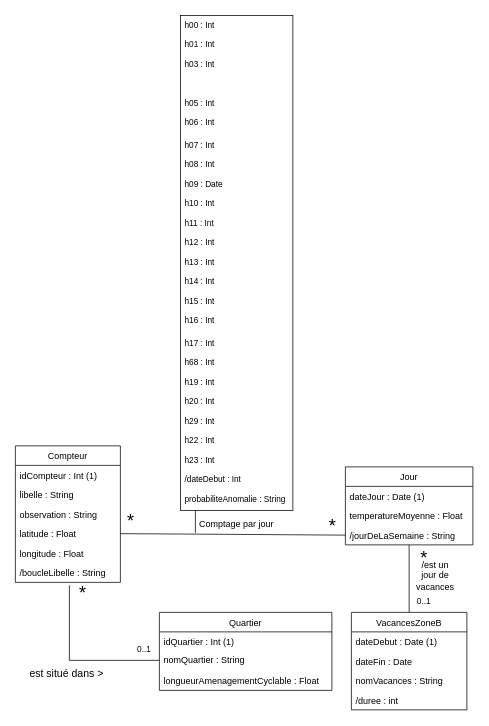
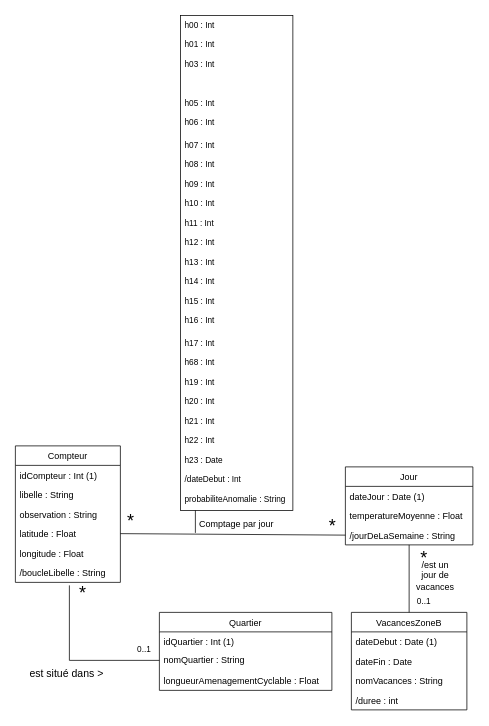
  <mxCell id="0" />
  <mxCell id="1" parent="0" />
  <mxCell id="2" value="Compteur" style="swimlane;fontStyle=0;childLayout=stackLayout;horizontal=1;startSize=26;fillColor=none;horizontalStack=0;resizeParent=1;resizeParentMax=0;resizeLast=0;collapsible=1;marginBottom=0;" vertex="1" parent="1"><mxGeometry x="20" y="594" width="140" height="182" as="geometry" /></mxCell>
  <mxCell id="3" value="idCompteur : Int (1)" style="text;strokeColor=none;fillColor=none;align=left;verticalAlign=top;spacingLeft=4;spacingRight=4;overflow=hidden;rotatable=0;points=[[0,0.5],[1,0.5]];portConstraint=eastwest;" vertex="1" parent="2"><mxGeometry y="26" width="140" height="26" as="geometry" /></mxCell>
  <mxCell id="4" value="libelle : String" style="text;strokeColor=none;fillColor=none;align=left;verticalAlign=top;spacingLeft=4;spacingRight=4;overflow=hidden;rotatable=0;points=[[0,0.5],[1,0.5]];portConstraint=eastwest;" vertex="1" parent="2"><mxGeometry y="52" width="140" height="26" as="geometry" /></mxCell>
  <mxCell id="5" value="observation : String" style="text;strokeColor=none;fillColor=none;align=left;verticalAlign=top;spacingLeft=4;spacingRight=4;overflow=hidden;rotatable=0;points=[[0,0.5],[1,0.5]];portConstraint=eastwest;" vertex="1" parent="2"><mxGeometry y="78" width="140" height="26" as="geometry" /></mxCell>
  <mxCell id="6" value="latitude : Float" style="text;strokeColor=none;fillColor=none;align=left;verticalAlign=top;spacingLeft=4;spacingRight=4;overflow=hidden;rotatable=0;points=[[0,0.5],[1,0.5]];portConstraint=eastwest;" vertex="1" parent="2"><mxGeometry y="104" width="140" height="26" as="geometry" /></mxCell>
  <mxCell id="7" value="longitude : Float" style="text;strokeColor=none;fillColor=none;align=left;verticalAlign=top;spacingLeft=4;spacingRight=4;overflow=hidden;rotatable=0;points=[[0,0.5],[1,0.5]];portConstraint=eastwest;" vertex="1" parent="2"><mxGeometry y="130" width="140" height="26" as="geometry" /></mxCell>
  <mxCell id="8" value="/boucleLibelle : String" style="text;strokeColor=none;fillColor=none;align=left;verticalAlign=top;spacingLeft=4;spacingRight=4;overflow=hidden;rotatable=0;points=[[0,0.5],[1,0.5]];portConstraint=eastwest;" vertex="1" parent="2"><mxGeometry y="156" width="140" height="26" as="geometry" /></mxCell>
  <mxCell id="9" value="Jour" style="swimlane;fontStyle=0;childLayout=stackLayout;horizontal=1;startSize=26;fillColor=none;horizontalStack=0;resizeParent=1;resizeParentMax=0;resizeLast=0;collapsible=1;marginBottom=0;" vertex="1" parent="1"><mxGeometry x="460" y="622" width="170" height="104" as="geometry" /></mxCell>
  <mxCell id="10" value="dateJour : Date (1)" style="text;strokeColor=none;fillColor=none;align=left;verticalAlign=top;spacingLeft=4;spacingRight=4;overflow=hidden;rotatable=0;points=[[0,0.5],[1,0.5]];portConstraint=eastwest;" vertex="1" parent="9"><mxGeometry y="26" width="170" height="26" as="geometry" /></mxCell>
  <mxCell id="11" value="temperatureMoyenne : Float" style="text;strokeColor=none;fillColor=none;align=left;verticalAlign=top;spacingLeft=4;spacingRight=4;overflow=hidden;rotatable=0;points=[[0,0.5],[1,0.5]];portConstraint=eastwest;" vertex="1" parent="9"><mxGeometry y="52" width="170" height="26" as="geometry" /></mxCell>
  <mxCell id="12" value="/jourDeLaSemaine : String" style="text;strokeColor=none;fillColor=none;align=left;verticalAlign=top;spacingLeft=4;spacingRight=4;overflow=hidden;rotatable=0;points=[[0,0.5],[1,0.5]];portConstraint=eastwest;" vertex="1" parent="9"><mxGeometry y="78" width="170" height="26" as="geometry" /></mxCell>
  <mxCell id="13" value="Quartier" style="swimlane;fontStyle=0;childLayout=stackLayout;horizontal=1;startSize=26;fillColor=none;horizontalStack=0;resizeParent=1;resizeParentMax=0;resizeLast=0;collapsible=1;marginBottom=0;" vertex="1" parent="1"><mxGeometry x="212" y="816" width="230" height="104" as="geometry" /></mxCell>
  <mxCell id="14" value="idQuartier : Int (1)" style="text;strokeColor=none;fillColor=none;align=left;verticalAlign=top;spacingLeft=4;spacingRight=4;overflow=hidden;rotatable=0;points=[[0,0.5],[1,0.5]];portConstraint=eastwest;" vertex="1" parent="13"><mxGeometry y="26" width="230" height="24" as="geometry" /></mxCell>
  <mxCell id="15" value="nomQuartier : String" style="text;strokeColor=none;fillColor=none;align=left;verticalAlign=top;spacingLeft=4;spacingRight=4;overflow=hidden;rotatable=0;points=[[0,0.5],[1,0.5]];portConstraint=eastwest;" vertex="1" parent="13"><mxGeometry y="50" width="230" height="28" as="geometry" /></mxCell>
  <mxCell id="16" value="longueurAmenagementCyclable : Float" style="text;strokeColor=none;fillColor=none;align=left;verticalAlign=top;spacingLeft=4;spacingRight=4;overflow=hidden;rotatable=0;points=[[0,0.5],[1,0.5]];portConstraint=eastwest;" vertex="1" parent="13"><mxGeometry y="78" width="230" height="26" as="geometry" /></mxCell>
  <mxCell id="17" value="" style="endArrow=none;html=1;rounded=0;labelBackgroundColor=default;strokeColor=default;fontFamily=Helvetica;fontSize=11;fontColor=default;shape=connector;exitX=0;exitY=0.5;exitDx=0;exitDy=0;" edge="1" parent="1" source="15"><mxGeometry width="50" height="50" relative="1" as="geometry"><mxPoint x="65" y="944" as="sourcePoint" /><mxPoint x="92" y="780" as="targetPoint" /><Array as="points"><mxPoint x="92" y="880" /></Array></mxGeometry></mxCell>
  <mxCell id="18" value="" style="endArrow=none;html=1;rounded=0;labelBackgroundColor=default;strokeColor=default;fontFamily=Helvetica;fontSize=11;fontColor=default;shape=connector;entryX=0;entryY=0.5;entryDx=0;entryDy=0;exitX=1;exitY=0.5;exitDx=0;exitDy=0;" edge="1" parent="1" source="6" target="12"><mxGeometry width="50" height="50" relative="1" as="geometry"><mxPoint x="160" y="674" as="sourcePoint" /><mxPoint x="210" y="624" as="targetPoint" /></mxGeometry></mxCell>
  <mxCell id="19" value="" style="rounded=0;whiteSpace=wrap;html=1;fontFamily=Helvetica;fontSize=11;fontColor=default;" vertex="1" parent="1"><mxGeometry x="240" y="20" width="150" height="660" as="geometry" /></mxCell>
  <mxCell id="20" value="h00 : Int" style="text;strokeColor=none;fillColor=none;align=left;verticalAlign=top;spacingLeft=4;spacingRight=4;overflow=hidden;rotatable=0;points=[[0,0.5],[1,0.5]];portConstraint=eastwest;fontSize=11;fontFamily=Helvetica;fontColor=default;" vertex="1" parent="1"><mxGeometry x="240" y="20" width="140" height="26" as="geometry" /></mxCell>
  <mxCell id="21" value="h01 : Int" style="text;strokeColor=none;fillColor=none;align=left;verticalAlign=top;spacingLeft=4;spacingRight=4;overflow=hidden;rotatable=0;points=[[0,0.5],[1,0.5]];portConstraint=eastwest;fontSize=11;fontFamily=Helvetica;fontColor=default;" vertex="1" parent="1"><mxGeometry x="240" y="46" width="140" height="26" as="geometry" /></mxCell>
  <mxCell id="22" value="h03 : Int" style="text;strokeColor=none;fillColor=none;align=left;verticalAlign=top;spacingLeft=4;spacingRight=4;overflow=hidden;rotatable=0;points=[[0,0.5],[1,0.5]];portConstraint=eastwest;fontSize=11;fontFamily=Helvetica;fontColor=default;" vertex="1" parent="1"><mxGeometry x="240" y="72" width="140" height="26" as="geometry" /></mxCell>
  <mxCell id="23" value="h05 : Int" style="text;strokeColor=none;fillColor=none;align=left;verticalAlign=top;spacingLeft=4;spacingRight=4;overflow=hidden;rotatable=0;points=[[0,0.5],[1,0.5]];portConstraint=eastwest;fontSize=11;fontFamily=Helvetica;fontColor=default;" vertex="1" parent="1"><mxGeometry x="240" y="124" width="140" height="26" as="geometry" /></mxCell>
  <mxCell id="24" value="h06 : Int" style="text;strokeColor=none;fillColor=none;align=left;verticalAlign=top;spacingLeft=4;spacingRight=4;overflow=hidden;rotatable=0;points=[[0,0.5],[1,0.5]];portConstraint=eastwest;fontSize=11;fontFamily=Helvetica;fontColor=default;" vertex="1" parent="1"><mxGeometry x="240" y="150" width="140" height="26" as="geometry" /></mxCell>
  <mxCell id="25" value="h07 : Int" style="text;strokeColor=none;fillColor=none;align=left;verticalAlign=top;spacingLeft=4;spacingRight=4;overflow=hidden;rotatable=0;points=[[0,0.5],[1,0.5]];portConstraint=eastwest;fontSize=11;fontFamily=Helvetica;fontColor=default;" vertex="1" parent="1"><mxGeometry x="240" y="180" width="140" height="26" as="geometry" /></mxCell>
  <mxCell id="26" value="h08 : Int" style="text;strokeColor=none;fillColor=none;align=left;verticalAlign=top;spacingLeft=4;spacingRight=4;overflow=hidden;rotatable=0;points=[[0,0.5],[1,0.5]];portConstraint=eastwest;fontSize=11;fontFamily=Helvetica;fontColor=default;" vertex="1" parent="1"><mxGeometry x="240" y="206" width="140" height="26" as="geometry" /></mxCell>
- <mxCell id="27" value="h09 : Date" style="text;strokeColor=none;fillColor=none;align=left;verticalAlign=top;spacingLeft=4;spacingRight=4;overflow=hidden;rotatable=0;points=[[0,0.5],[1,0.5]];portConstraint=eastwest;fontSize=11;fontFamily=Helvetica;fontColor=default;" vertex="1" parent="1"><mxGeometry x="240" y="232" width="140" height="26" as="geometry" /></mxCell>
+ <mxCell id="27" value="h09 : Int" style="text;strokeColor=none;fillColor=none;align=left;verticalAlign=top;spacingLeft=4;spacingRight=4;overflow=hidden;rotatable=0;points=[[0,0.5],[1,0.5]];portConstraint=eastwest;fontSize=11;fontFamily=Helvetica;fontColor=default;" vertex="1" parent="1"><mxGeometry x="240" y="232" width="140" height="26" as="geometry" /></mxCell>
  <mxCell id="28" value="h10 : Int" style="text;strokeColor=none;fillColor=none;align=left;verticalAlign=top;spacingLeft=4;spacingRight=4;overflow=hidden;rotatable=0;points=[[0,0.5],[1,0.5]];portConstraint=eastwest;fontSize=11;fontFamily=Helvetica;fontColor=default;" vertex="1" parent="1"><mxGeometry x="240" y="258" width="140" height="26" as="geometry" /></mxCell>
  <mxCell id="29" value="h11 : Int" style="text;strokeColor=none;fillColor=none;align=left;verticalAlign=top;spacingLeft=4;spacingRight=4;overflow=hidden;rotatable=0;points=[[0,0.5],[1,0.5]];portConstraint=eastwest;fontSize=11;fontFamily=Helvetica;fontColor=default;" vertex="1" parent="1"><mxGeometry x="240" y="284" width="140" height="26" as="geometry" /></mxCell>
  <mxCell id="30" value="h12 : Int" style="text;strokeColor=none;fillColor=none;align=left;verticalAlign=top;spacingLeft=4;spacingRight=4;overflow=hidden;rotatable=0;points=[[0,0.5],[1,0.5]];portConstraint=eastwest;fontSize=11;fontFamily=Helvetica;fontColor=default;" vertex="1" parent="1"><mxGeometry x="240" y="310" width="150" height="26" as="geometry" /></mxCell>
  <mxCell id="31" value="h13 : Int" style="text;strokeColor=none;fillColor=none;align=left;verticalAlign=top;spacingLeft=4;spacingRight=4;overflow=hidden;rotatable=0;points=[[0,0.5],[1,0.5]];portConstraint=eastwest;fontSize=11;fontFamily=Helvetica;fontColor=default;" vertex="1" parent="1"><mxGeometry x="240" y="336" width="140" height="26" as="geometry" /></mxCell>
  <mxCell id="32" value="h14 : Int" style="text;strokeColor=none;fillColor=none;align=left;verticalAlign=top;spacingLeft=4;spacingRight=4;overflow=hidden;rotatable=0;points=[[0,0.5],[1,0.5]];portConstraint=eastwest;fontSize=11;fontFamily=Helvetica;fontColor=default;" vertex="1" parent="1"><mxGeometry x="240" y="362" width="140" height="26" as="geometry" /></mxCell>
  <mxCell id="33" value="h15 : Int" style="text;strokeColor=none;fillColor=none;align=left;verticalAlign=top;spacingLeft=4;spacingRight=4;overflow=hidden;rotatable=0;points=[[0,0.5],[1,0.5]];portConstraint=eastwest;fontSize=11;fontFamily=Helvetica;fontColor=default;" vertex="1" parent="1"><mxGeometry x="240" y="388" width="140" height="26" as="geometry" /></mxCell>
  <mxCell id="34" value="h16 : Int" style="text;strokeColor=none;fillColor=none;align=left;verticalAlign=top;spacingLeft=4;spacingRight=4;overflow=hidden;rotatable=0;points=[[0,0.5],[1,0.5]];portConstraint=eastwest;fontSize=11;fontFamily=Helvetica;fontColor=default;" vertex="1" parent="1"><mxGeometry x="240" y="414" width="140" height="26" as="geometry" /></mxCell>
  <mxCell id="35" value="h17 : Int" style="text;strokeColor=none;fillColor=none;align=left;verticalAlign=top;spacingLeft=4;spacingRight=4;overflow=hidden;rotatable=0;points=[[0,0.5],[1,0.5]];portConstraint=eastwest;fontSize=11;fontFamily=Helvetica;fontColor=default;" vertex="1" parent="1"><mxGeometry x="240" y="444" width="140" height="26" as="geometry" /></mxCell>
  <mxCell id="36" value="h68 : Int" style="text;strokeColor=none;fillColor=none;align=left;verticalAlign=top;spacingLeft=4;spacingRight=4;overflow=hidden;rotatable=0;points=[[0,0.5],[1,0.5]];portConstraint=eastwest;fontSize=11;fontFamily=Helvetica;fontColor=default;" vertex="1" parent="1"><mxGeometry x="240" y="470" width="140" height="26" as="geometry" /></mxCell>
  <mxCell id="37" value="h19 : Int" style="text;strokeColor=none;fillColor=none;align=left;verticalAlign=top;spacingLeft=4;spacingRight=4;overflow=hidden;rotatable=0;points=[[0,0.5],[1,0.5]];portConstraint=eastwest;fontSize=11;fontFamily=Helvetica;fontColor=default;" vertex="1" parent="1"><mxGeometry x="240" y="496" width="140" height="26" as="geometry" /></mxCell>
  <mxCell id="38" value="h20 : Int" style="text;strokeColor=none;fillColor=none;align=left;verticalAlign=top;spacingLeft=4;spacingRight=4;overflow=hidden;rotatable=0;points=[[0,0.5],[1,0.5]];portConstraint=eastwest;fontSize=11;fontFamily=Helvetica;fontColor=default;" vertex="1" parent="1"><mxGeometry x="240" y="522" width="140" height="26" as="geometry" /></mxCell>
- <mxCell id="39" value="h29 : Int" style="text;strokeColor=none;fillColor=none;align=left;verticalAlign=top;spacingLeft=4;spacingRight=4;overflow=hidden;rotatable=0;points=[[0,0.5],[1,0.5]];portConstraint=eastwest;fontSize=11;fontFamily=Helvetica;fontColor=default;" vertex="1" parent="1"><mxGeometry x="240" y="548" width="140" height="26" as="geometry" /></mxCell>
+ <mxCell id="39" value="h21 : Int" style="text;strokeColor=none;fillColor=none;align=left;verticalAlign=top;spacingLeft=4;spacingRight=4;overflow=hidden;rotatable=0;points=[[0,0.5],[1,0.5]];portConstraint=eastwest;fontSize=11;fontFamily=Helvetica;fontColor=default;" vertex="1" parent="1"><mxGeometry x="240" y="548" width="140" height="26" as="geometry" /></mxCell>
  <mxCell id="40" value="h22 : Int" style="text;strokeColor=none;fillColor=none;align=left;verticalAlign=top;spacingLeft=4;spacingRight=4;overflow=hidden;rotatable=0;points=[[0,0.5],[1,0.5]];portConstraint=eastwest;fontSize=11;fontFamily=Helvetica;fontColor=default;" vertex="1" parent="1"><mxGeometry x="240" y="574" width="140" height="26" as="geometry" /></mxCell>
- <mxCell id="41" value="h23 : Int" style="text;strokeColor=none;fillColor=none;align=left;verticalAlign=top;spacingLeft=4;spacingRight=4;overflow=hidden;rotatable=0;points=[[0,0.5],[1,0.5]];portConstraint=eastwest;fontSize=11;fontFamily=Helvetica;fontColor=default;" vertex="1" parent="1"><mxGeometry x="240" y="600" width="140" height="26" as="geometry" /></mxCell>
+ <mxCell id="41" value="h23 : Date" style="text;strokeColor=none;fillColor=none;align=left;verticalAlign=top;spacingLeft=4;spacingRight=4;overflow=hidden;rotatable=0;points=[[0,0.5],[1,0.5]];portConstraint=eastwest;fontSize=11;fontFamily=Helvetica;fontColor=default;" vertex="1" parent="1"><mxGeometry x="240" y="600" width="140" height="26" as="geometry" /></mxCell>
  <mxCell id="42" value="/dateDebut : Int" style="text;strokeColor=none;fillColor=none;align=left;verticalAlign=top;spacingLeft=4;spacingRight=4;overflow=hidden;rotatable=0;points=[[0,0.5],[1,0.5]];portConstraint=eastwest;fontSize=11;fontFamily=Helvetica;fontColor=default;" vertex="1" parent="1"><mxGeometry x="240" y="626" width="140" height="26" as="geometry" /></mxCell>
  <mxCell id="43" value="probabiliteAnomalie : String" style="text;strokeColor=none;fillColor=none;align=left;verticalAlign=top;spacingLeft=4;spacingRight=4;overflow=hidden;rotatable=0;points=[[0,0.5],[1,0.5]];portConstraint=eastwest;fontSize=11;fontFamily=Helvetica;fontColor=default;" vertex="1" parent="1"><mxGeometry x="240" y="652" width="150" height="26" as="geometry" /></mxCell>
  <mxCell id="44" value="" style="endArrow=none;html=1;rounded=0;labelBackgroundColor=default;strokeColor=default;fontFamily=Helvetica;fontSize=11;fontColor=default;shape=connector;" edge="1" parent="1"><mxGeometry width="50" height="50" relative="1" as="geometry"><mxPoint x="260" y="710" as="sourcePoint" /><mxPoint x="260" y="680" as="targetPoint" /></mxGeometry></mxCell>
  <mxCell id="45" value="0..1" style="text;html=1;strokeColor=none;fillColor=none;align=center;verticalAlign=middle;whiteSpace=wrap;rounded=0;fontSize=11;fontFamily=Helvetica;fontColor=default;" vertex="1" parent="1"><mxGeometry x="162" y="850" width="60" height="30" as="geometry" /></mxCell>
  <mxCell id="46" value="&lt;font style=&quot;font-size: 24px;&quot;&gt;*&lt;/font&gt;" style="text;html=1;strokeColor=none;fillColor=none;align=center;verticalAlign=middle;whiteSpace=wrap;rounded=0;fontSize=11;fontFamily=Helvetica;fontColor=default;" vertex="1" parent="1"><mxGeometry x="80" y="776" width="60" height="30" as="geometry" /></mxCell>
  <mxCell id="47" value="&lt;font style=&quot;font-size: 24px;&quot;&gt;*&lt;/font&gt;" style="text;html=1;strokeColor=none;fillColor=none;align=center;verticalAlign=middle;whiteSpace=wrap;rounded=0;fontSize=11;fontFamily=Helvetica;fontColor=default;" vertex="1" parent="1"><mxGeometry x="144" y="680" width="60" height="30" as="geometry" /></mxCell>
  <mxCell id="48" value="&lt;font style=&quot;font-size: 24px;&quot;&gt;*&lt;/font&gt;" style="text;html=1;strokeColor=none;fillColor=none;align=center;verticalAlign=middle;whiteSpace=wrap;rounded=0;fontSize=11;fontFamily=Helvetica;fontColor=default;" vertex="1" parent="1"><mxGeometry x="413" y="686" width="60" height="30" as="geometry" /></mxCell>
  <mxCell id="49" value="&lt;p style=&quot;line-height: 50%;&quot;&gt;&lt;font style=&quot;font-size: 14px;&quot;&gt;est situé dans &amp;gt;&lt;/font&gt;&lt;/p&gt;" style="text;html=1;strokeColor=none;fillColor=none;align=center;verticalAlign=middle;whiteSpace=wrap;rounded=0;fontSize=24;fontFamily=Helvetica;fontColor=default;" vertex="1" parent="1"><mxGeometry x="33" y="880" width="111" height="30" as="geometry" /></mxCell>
  <mxCell id="50" value="VacancesZoneB" style="swimlane;fontStyle=0;childLayout=stackLayout;horizontal=1;startSize=26;fillColor=none;horizontalStack=0;resizeParent=1;resizeParentMax=0;resizeLast=0;collapsible=1;marginBottom=0;fontFamily=Helvetica;fontSize=12;fontColor=default;" vertex="1" parent="1"><mxGeometry x="468" y="816" width="154" height="130" as="geometry" /></mxCell>
  <mxCell id="51" value="dateDebut : Date (1)" style="text;strokeColor=none;fillColor=none;align=left;verticalAlign=top;spacingLeft=4;spacingRight=4;overflow=hidden;rotatable=0;points=[[0,0.5],[1,0.5]];portConstraint=eastwest;fontSize=12;fontFamily=Helvetica;fontColor=default;" vertex="1" parent="50"><mxGeometry y="26" width="154" height="26" as="geometry" /></mxCell>
  <mxCell id="52" value="dateFin : Date" style="text;strokeColor=none;fillColor=none;align=left;verticalAlign=top;spacingLeft=4;spacingRight=4;overflow=hidden;rotatable=0;points=[[0,0.5],[1,0.5]];portConstraint=eastwest;fontSize=12;fontFamily=Helvetica;fontColor=default;" vertex="1" parent="50"><mxGeometry y="52" width="154" height="26" as="geometry" /></mxCell>
  <mxCell id="53" value="nomVacances : String" style="text;strokeColor=none;fillColor=none;align=left;verticalAlign=top;spacingLeft=4;spacingRight=4;overflow=hidden;rotatable=0;points=[[0,0.5],[1,0.5]];portConstraint=eastwest;fontSize=12;fontFamily=Helvetica;fontColor=default;" vertex="1" parent="50"><mxGeometry y="78" width="154" height="26" as="geometry" /></mxCell>
  <mxCell id="54" value="/duree : int" style="text;strokeColor=none;fillColor=none;align=left;verticalAlign=top;spacingLeft=4;spacingRight=4;overflow=hidden;rotatable=0;points=[[0,0.5],[1,0.5]];portConstraint=eastwest;fontSize=12;fontFamily=Helvetica;fontColor=default;" vertex="1" parent="50"><mxGeometry y="104" width="154" height="26" as="geometry" /></mxCell>
  <mxCell id="55" value="" style="endArrow=none;html=1;rounded=0;labelBackgroundColor=default;strokeColor=default;fontFamily=Helvetica;fontSize=14;fontColor=default;shape=connector;exitX=0.5;exitY=0;exitDx=0;exitDy=0;entryX=0.5;entryY=1;entryDx=0;entryDy=0;" edge="1" parent="1" source="50" target="9"><mxGeometry width="50" height="50" relative="1" as="geometry"><mxPoint x="329" y="695" as="sourcePoint" /><mxPoint x="379" y="645" as="targetPoint" /></mxGeometry></mxCell>
  <mxCell id="56" value="&lt;font style=&quot;font-size: 24px;&quot;&gt;*&lt;/font&gt;" style="text;html=1;strokeColor=none;fillColor=none;align=center;verticalAlign=middle;whiteSpace=wrap;rounded=0;fontSize=11;fontFamily=Helvetica;fontColor=default;" vertex="1" parent="1"><mxGeometry x="535" y="729" width="60" height="30" as="geometry" /></mxCell>
  <mxCell id="57" value="0..1" style="text;html=1;strokeColor=none;fillColor=none;align=center;verticalAlign=middle;whiteSpace=wrap;rounded=0;fontSize=11;fontFamily=Helvetica;fontColor=default;" vertex="1" parent="1"><mxGeometry x="535" y="786" width="60" height="30" as="geometry" /></mxCell>
  <mxCell id="58" value="/est un jour de vacances" style="text;html=1;strokeColor=none;fillColor=none;align=center;verticalAlign=middle;whiteSpace=wrap;rounded=0;fontSize=12;fontFamily=Helvetica;fontColor=default;" vertex="1" parent="1"><mxGeometry x="550" y="752" width="60" height="30" as="geometry" /></mxCell>
  <mxCell id="59" value="Comptage par jour" style="text;html=1;strokeColor=none;fillColor=none;align=center;verticalAlign=middle;whiteSpace=wrap;rounded=0;fontSize=12;fontFamily=Helvetica;fontColor=default;" vertex="1" parent="1"><mxGeometry x="258" y="684" width="114" height="30" as="geometry" /></mxCell>
